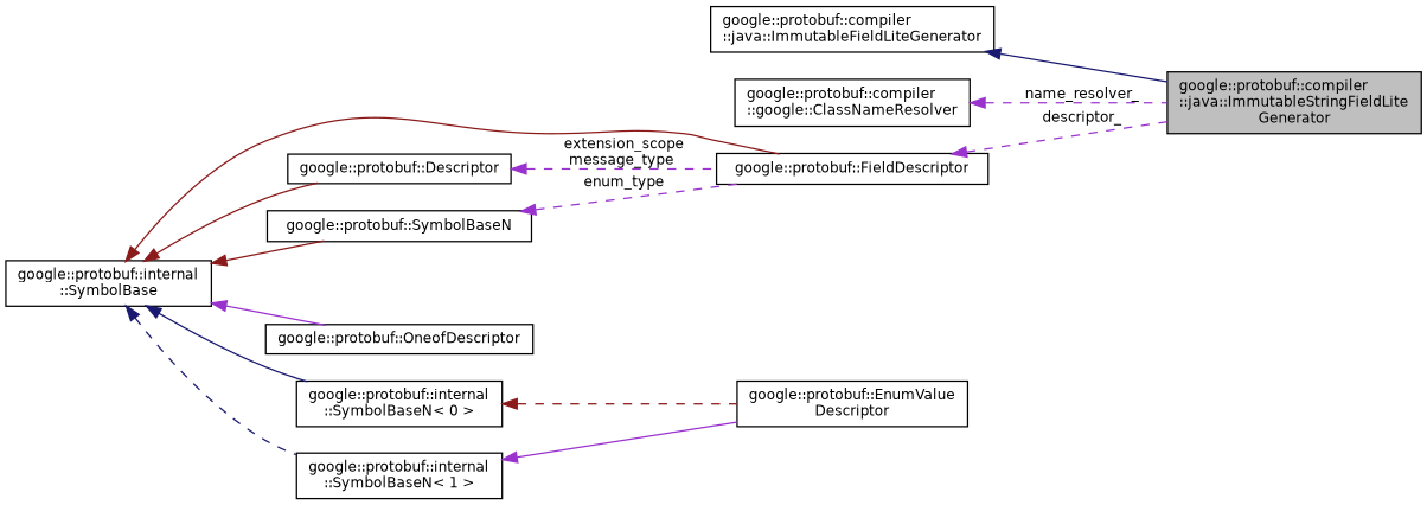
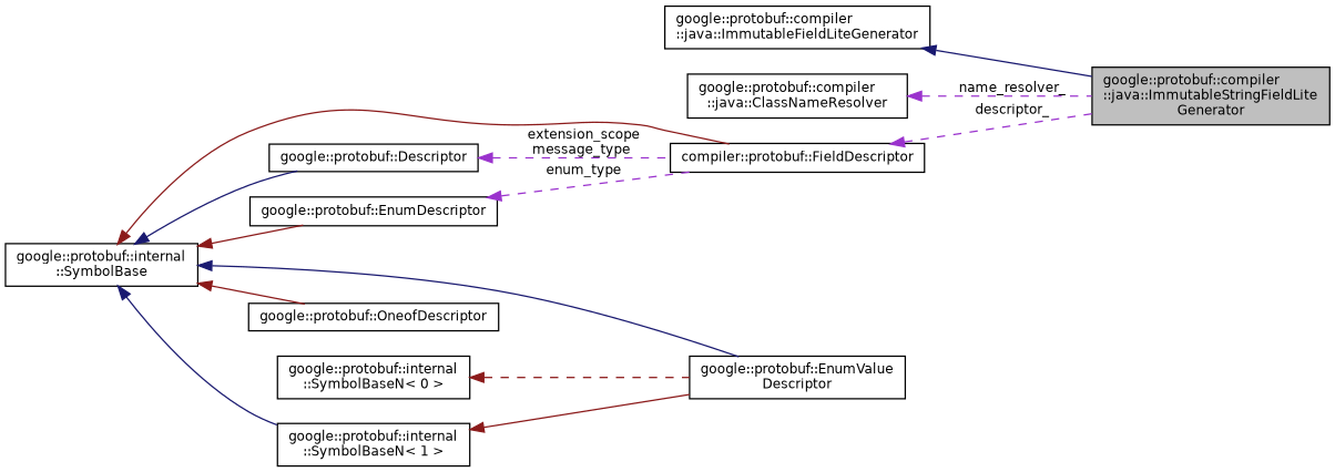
  digraph {
    rankdir=LR
    node [color=black fillcolor=white fontname=Helvetica fontsize=10 shape=record style=filled]
    edge [color=firebrick4 dir=back fontname=Helvetica fontsize=10 labelfontname=Helvetica labelfontsize=10 style=solid]
    n1 [fillcolor=grey75 fontcolor=black height=0.2 label="google::protobuf::compiler\l::java::ImmutableStringFieldLite\lGenerator" width=0.4]
    n2 [height=0.2 label="google::protobuf::compiler\l::java::ImmutableFieldLiteGenerator" width=0.4]
-   n3 [height=0.2 label="google::protobuf::compiler\l::google::ClassNameResolver" width=0.4]
-   n4 [height=0.2 label="google::protobuf::FieldDescriptor" width=0.4]
+   n3 [height=0.2 label="google::protobuf::compiler\l::java::ClassNameResolver" width=0.4]
+   n4 [height=0.2 label="compiler::protobuf::FieldDescriptor" width=0.4]
    n5 [height=0.2 label="google::protobuf::internal\l::SymbolBase" width=0.4]
    n6 [height=0.2 label="google::protobuf::internal\l::SymbolBaseN\< 0 \>" width=0.4]
    n7 [height=0.2 label="google::protobuf::internal\l::SymbolBaseN\< 1 \>" width=0.4]
    n8 [height=0.2 label="google::protobuf::Descriptor" width=0.4]
    n9 [height=0.2 label="google::protobuf::OneofDescriptor" width=0.4]
-   n10 [height=0.2 label="google::protobuf::SymbolBaseN" width=0.4]
+   n10 [height=0.2 label="google::protobuf::EnumDescriptor" width=0.4]
    n11 [height=0.2 label="google::protobuf::EnumValue\lDescriptor" width=0.4]
    n2 -> n1 [color=midnightblue]
    n3 -> n1 [color=darkorchid3 label=" name_resolver_" style=dashed]
    n4 -> n1 [color=darkorchid3 label=" descriptor_" style=dashed]
    n5 -> n4
-   n5 -> n6 [color=midnightblue]
-   n5 -> n7 [color=midnightblue style=dashed]
-   n5 -> n8
-   n5 -> n9 [color=darkorchid3]
+   n5 -> n11 [color=midnightblue]
+   n5 -> n7 [color=midnightblue]
+   n5 -> n8 [color=midnightblue]
+   n5 -> n9
    n5 -> n10
    n6 -> n11 [style=dashed]
-   n7 -> n11 [color=darkorchid3]
+   n7 -> n11
    n8 -> n4 [color=darkorchid3 label=" extension_scope\nmessage_type" style=dashed]
    n10 -> n4 [color=darkorchid3 label=" enum_type" style=dashed]
  }
